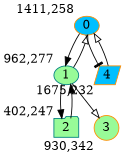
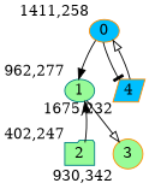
  digraph {
    bgcolor=white
    node [color=darkorange fillcolor=palegreen fixedsize=true shape=ellipse style=filled]
    edge [arrowhead=normal]
    0 [fillcolor=deepskyblue height=0.3 width=0.4 xlabel="1411,258"]
    1 [color=teal height=0.3 width=0.4 xlabel="962,277"]
    4 [fillcolor=deepskyblue height=0.3 shape=parallelogram width=0.4 xlabel="1675,232"]
    2 [color=teal height=0.3 shape=folder width=0.4 xlabel="402,247"]
    3 [height=0.3 shape=circle width=0.4 xlabel="930,342"]
    0 -> 1
    0 -> 4 [arrowhead=tee]
-   1 -> 0 [arrowhead=onormal]
-   1 -> 2
    1 -> 3 [arrowhead=onormal]
    4 -> 0 [arrowhead=onormal]
    2 -> 1
  }
